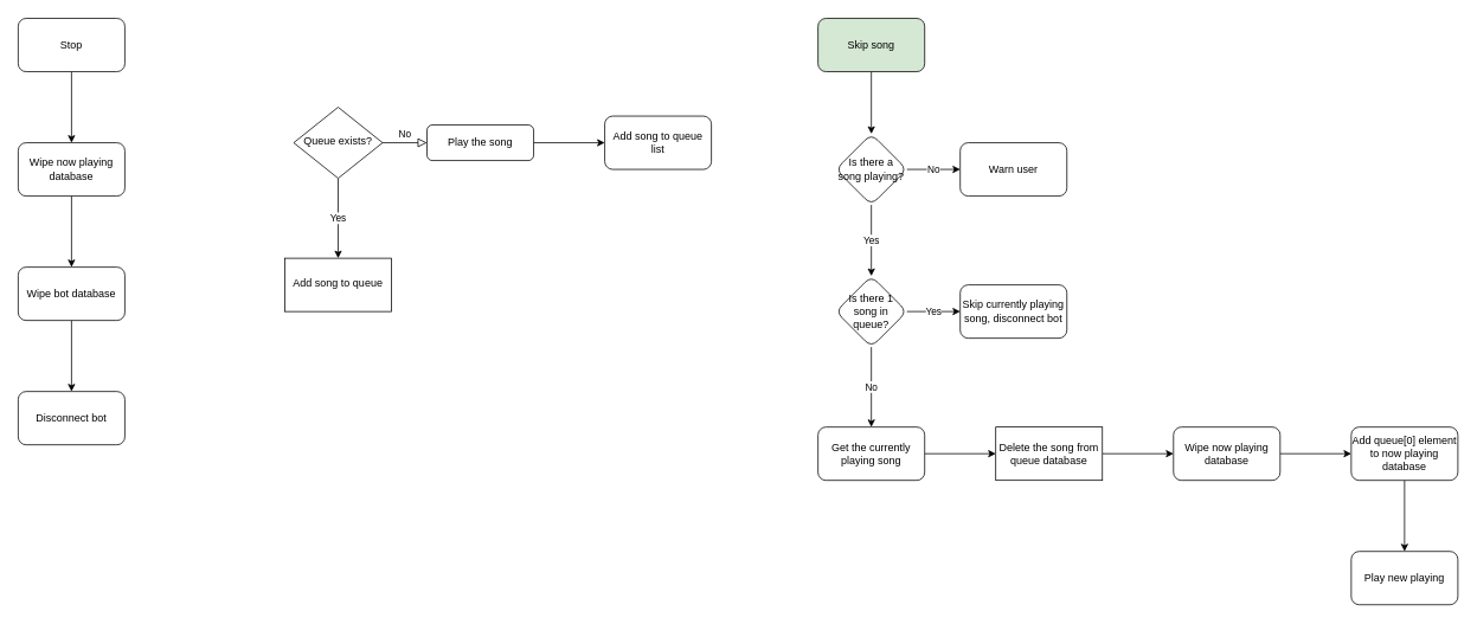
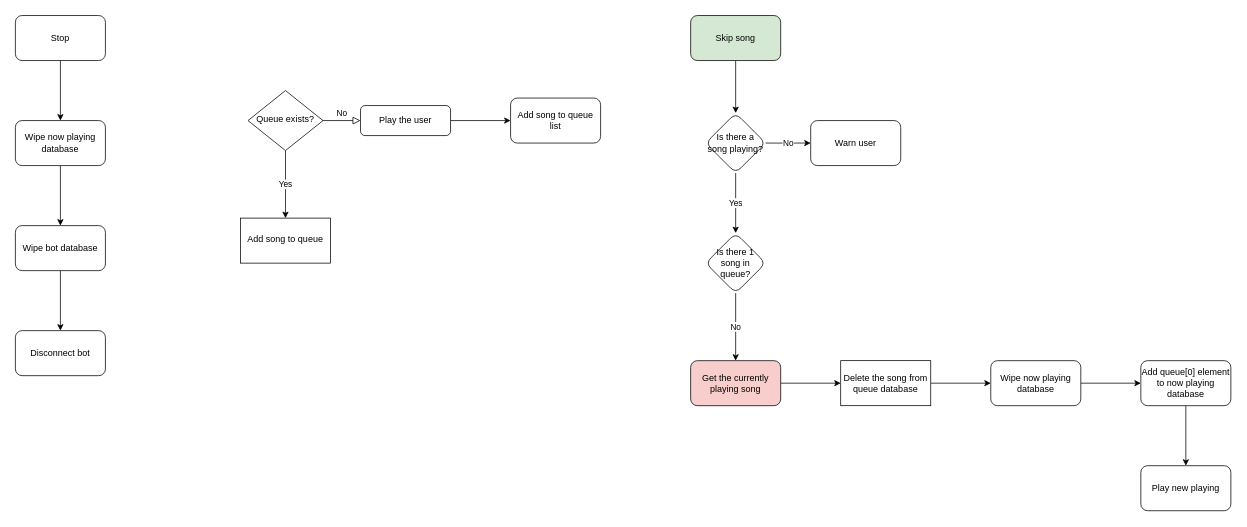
  <mxCell id="0" />
  <mxCell id="1" parent="0" />
  <mxCell id="2" value="No" style="edgeStyle=orthogonalEdgeStyle;rounded=0;html=1;jettySize=auto;orthogonalLoop=1;fontSize=11;endArrow=block;endFill=0;endSize=8;strokeWidth=1;shadow=0;labelBackgroundColor=none;" parent="1" source="4" target="6" edge="1"><mxGeometry y="10" relative="1" as="geometry"><mxPoint as="offset" /></mxGeometry></mxCell>
  <mxCell id="3" value="Yes" style="edgeStyle=orthogonalEdgeStyle;rounded=0;orthogonalLoop=1;jettySize=auto;html=1;" edge="1" parent="1" source="4" target="8"><mxGeometry relative="1" as="geometry" /></mxCell>
  <mxCell id="4" value="Queue exists?" style="rhombus;whiteSpace=wrap;html=1;shadow=0;fontFamily=Helvetica;fontSize=12;align=center;strokeWidth=1;spacing=6;spacingTop=-4;" parent="1" vertex="1"><mxGeometry x="330" y="120" width="100" height="80" as="geometry" /></mxCell>
  <mxCell id="5" value="" style="edgeStyle=orthogonalEdgeStyle;rounded=0;orthogonalLoop=1;jettySize=auto;html=1;" edge="1" parent="1" source="6" target="7"><mxGeometry relative="1" as="geometry" /></mxCell>
- <mxCell id="6" value="Play the song" style="rounded=1;whiteSpace=wrap;html=1;fontSize=12;glass=0;strokeWidth=1;shadow=0;" parent="1" vertex="1"><mxGeometry x="480" y="140" width="120" height="40" as="geometry" /></mxCell>
+ <mxCell id="6" value="Play the user" style="rounded=1;whiteSpace=wrap;html=1;fontSize=12;glass=0;strokeWidth=1;shadow=0;" parent="1" vertex="1"><mxGeometry x="480" y="140" width="120" height="40" as="geometry" /></mxCell>
  <mxCell id="7" value="Add song to queue list" style="whiteSpace=wrap;html=1;rounded=1;shadow=0;strokeWidth=1;glass=0;" vertex="1" parent="1"><mxGeometry x="680" y="130" width="120" height="60" as="geometry" /></mxCell>
  <mxCell id="8" value="Add song to queue" style="whiteSpace=wrap;html=1;shadow=0;strokeWidth=1;spacing=6;spacingTop=-4;" vertex="1" parent="1"><mxGeometry x="320" y="290" width="120" height="60" as="geometry" /></mxCell>
  <mxCell id="9" value="" style="edgeStyle=orthogonalEdgeStyle;rounded=0;orthogonalLoop=1;jettySize=auto;html=1;" edge="1" parent="1" source="10" target="13"><mxGeometry relative="1" as="geometry" /></mxCell>
  <mxCell id="10" value="Skip song" style="rounded=1;whiteSpace=wrap;html=1;fillColor=#d5e8d4;" vertex="1" parent="1"><mxGeometry x="920" y="20" width="120" height="60" as="geometry" /></mxCell>
  <mxCell id="11" value="No" style="edgeStyle=orthogonalEdgeStyle;rounded=0;orthogonalLoop=1;jettySize=auto;html=1;" edge="1" parent="1" source="13" target="14"><mxGeometry relative="1" as="geometry" /></mxCell>
  <mxCell id="12" value="Yes" style="edgeStyle=orthogonalEdgeStyle;rounded=0;orthogonalLoop=1;jettySize=auto;html=1;" edge="1" parent="1" source="13" target="17"><mxGeometry relative="1" as="geometry" /></mxCell>
  <mxCell id="13" value="Is there a song playing?" style="rhombus;whiteSpace=wrap;html=1;rounded=1;" vertex="1" parent="1"><mxGeometry x="940" y="150" width="80" height="80" as="geometry" /></mxCell>
  <mxCell id="14" value="Warn user" style="whiteSpace=wrap;html=1;rounded=1;" vertex="1" parent="1"><mxGeometry x="1080" y="160" width="120" height="60" as="geometry" /></mxCell>
- <mxCell id="15" value="Yes" style="edgeStyle=orthogonalEdgeStyle;rounded=0;orthogonalLoop=1;jettySize=auto;html=1;" edge="1" parent="1" source="17" target="18"><mxGeometry relative="1" as="geometry" /></mxCell>
  <mxCell id="16" value="No" style="edgeStyle=orthogonalEdgeStyle;rounded=0;orthogonalLoop=1;jettySize=auto;html=1;" edge="1" parent="1" source="17" target="20"><mxGeometry relative="1" as="geometry" /></mxCell>
  <mxCell id="17" value="Is there 1 song in queue?" style="rhombus;whiteSpace=wrap;html=1;rounded=1;" vertex="1" parent="1"><mxGeometry x="940" y="310" width="80" height="80" as="geometry" /></mxCell>
- <mxCell id="18" value="Skip currently playing song, disconnect bot" style="whiteSpace=wrap;html=1;rounded=1;" vertex="1" parent="1"><mxGeometry x="1080" y="320" width="120" height="60" as="geometry" /></mxCell>
  <mxCell id="19" value="" style="edgeStyle=orthogonalEdgeStyle;rounded=0;orthogonalLoop=1;jettySize=auto;html=1;" edge="1" parent="1" source="20" target="22"><mxGeometry relative="1" as="geometry" /></mxCell>
- <mxCell id="20" value="Get the currently playing song" style="whiteSpace=wrap;html=1;rounded=1;" vertex="1" parent="1"><mxGeometry x="920" y="480" width="120" height="60" as="geometry" /></mxCell>
+ <mxCell id="20" value="Get the currently playing song" style="whiteSpace=wrap;html=1;rounded=1;fillColor=#f8cecc;" vertex="1" parent="1"><mxGeometry x="920" y="480" width="120" height="60" as="geometry" /></mxCell>
  <mxCell id="21" value="" style="edgeStyle=orthogonalEdgeStyle;rounded=0;orthogonalLoop=1;jettySize=auto;html=1;" edge="1" parent="1" source="22" target="24"><mxGeometry relative="1" as="geometry" /></mxCell>
  <mxCell id="22" value="Delete the song from queue database" style="whiteSpace=wrap;html=1;rounded=0;" vertex="1" parent="1"><mxGeometry x="1120" y="480" width="120" height="60" as="geometry" /></mxCell>
  <mxCell id="23" value="" style="edgeStyle=orthogonalEdgeStyle;rounded=0;orthogonalLoop=1;jettySize=auto;html=1;" edge="1" parent="1" source="24" target="26"><mxGeometry relative="1" as="geometry" /></mxCell>
  <mxCell id="24" value="Wipe now playing database" style="whiteSpace=wrap;html=1;rounded=1;" vertex="1" parent="1"><mxGeometry x="1320" y="480" width="120" height="60" as="geometry" /></mxCell>
  <mxCell id="25" value="" style="edgeStyle=orthogonalEdgeStyle;rounded=0;orthogonalLoop=1;jettySize=auto;html=1;" edge="1" parent="1" source="26" target="27"><mxGeometry relative="1" as="geometry" /></mxCell>
  <mxCell id="26" value="Add queue[0] element to now playing database" style="whiteSpace=wrap;html=1;rounded=1;" vertex="1" parent="1"><mxGeometry x="1520" y="480" width="120" height="60" as="geometry" /></mxCell>
  <mxCell id="27" value="Play new playing" style="whiteSpace=wrap;html=1;rounded=1;" vertex="1" parent="1"><mxGeometry x="1520" y="620" width="120" height="60" as="geometry" /></mxCell>
  <mxCell id="28" value="" style="edgeStyle=orthogonalEdgeStyle;rounded=0;orthogonalLoop=1;jettySize=auto;html=1;" edge="1" parent="1" source="29" target="31"><mxGeometry relative="1" as="geometry" /></mxCell>
  <mxCell id="29" value="Stop" style="rounded=1;whiteSpace=wrap;html=1;" vertex="1" parent="1"><mxGeometry x="20" y="20" width="120" height="60" as="geometry" /></mxCell>
  <mxCell id="30" value="" style="edgeStyle=orthogonalEdgeStyle;rounded=0;orthogonalLoop=1;jettySize=auto;html=1;" edge="1" parent="1" source="31" target="33"><mxGeometry relative="1" as="geometry" /></mxCell>
  <mxCell id="31" value="Wipe now playing database" style="whiteSpace=wrap;html=1;rounded=1;" vertex="1" parent="1"><mxGeometry x="20" y="160" width="120" height="60" as="geometry" /></mxCell>
  <mxCell id="32" value="" style="edgeStyle=orthogonalEdgeStyle;rounded=0;orthogonalLoop=1;jettySize=auto;html=1;" edge="1" parent="1" source="33" target="34"><mxGeometry relative="1" as="geometry" /></mxCell>
  <mxCell id="33" value="Wipe bot database" style="whiteSpace=wrap;html=1;rounded=1;" vertex="1" parent="1"><mxGeometry x="20" y="300" width="120" height="60" as="geometry" /></mxCell>
  <mxCell id="34" value="Disconnect bot" style="whiteSpace=wrap;html=1;rounded=1;" vertex="1" parent="1"><mxGeometry x="20" y="440" width="120" height="60" as="geometry" /></mxCell>
